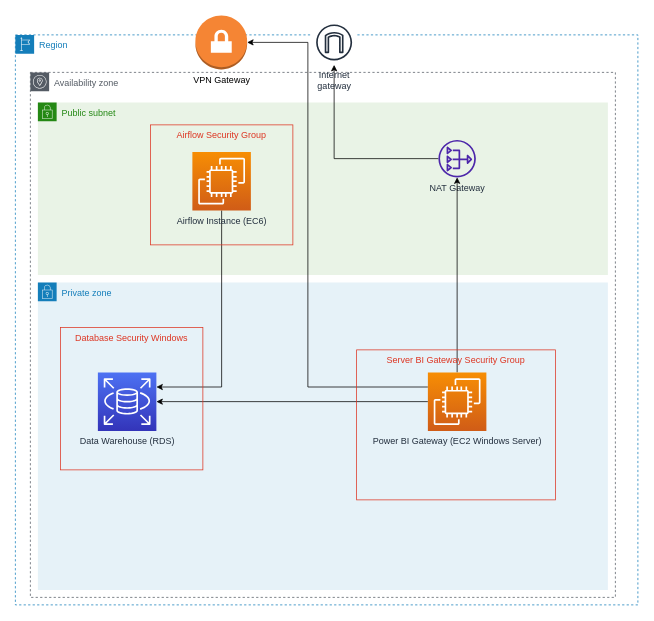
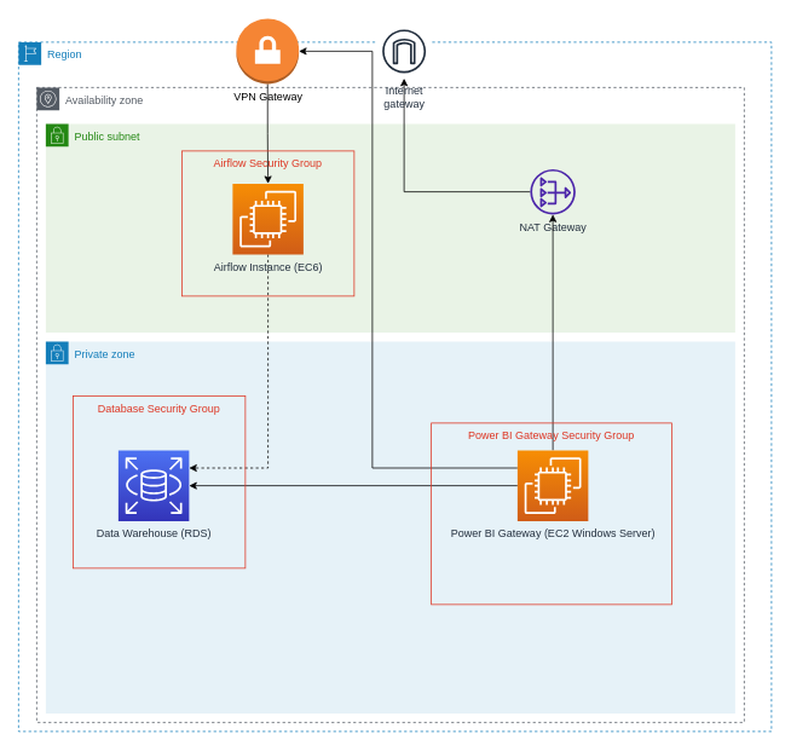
  <mxCell id="0" />
  <mxCell id="1" parent="0" />
  <mxCell id="2" value="Region" style="points=[[0,0],[0.25,0],[0.5,0],[0.75,0],[1,0],[1,0.25],[1,0.5],[1,0.75],[1,1],[0.75,1],[0.5,1],[0.25,1],[0,1],[0,0.75],[0,0.5],[0,0.25]];outlineConnect=0;gradientColor=none;html=1;whiteSpace=wrap;fontSize=12;fontStyle=0;shape=mxgraph.aws4.group;grIcon=mxgraph.aws4.group_region;strokeColor=#147EBA;fillColor=none;verticalAlign=top;align=left;spacingLeft=30;fontColor=#147EBA;dashed=1;" parent="1" vertex="1"><mxGeometry y="46" width="830" height="760" as="geometry" x="20" /></mxCell>
  <mxCell id="3" value="Availability zone" style="sketch=0;outlineConnect=0;gradientColor=none;html=1;whiteSpace=wrap;fontSize=12;fontStyle=0;shape=mxgraph.aws4.group;grIcon=mxgraph.aws4.group_availability_zone;strokeColor=#545B64;fillColor=none;verticalAlign=top;align=left;spacingLeft=30;fontColor=#545B64;dashed=1;" parent="1" vertex="1"><mxGeometry x="40" y="96" width="780" height="700" as="geometry" /></mxCell>
  <mxCell id="4" value="Public subnet" style="points=[[0,0],[0.25,0],[0.5,0],[0.75,0],[1,0],[1,0.25],[1,0.5],[1,0.75],[1,1],[0.75,1],[0.5,1],[0.25,1],[0,1],[0,0.75],[0,0.5],[0,0.25]];outlineConnect=0;gradientColor=none;html=1;whiteSpace=wrap;fontSize=12;fontStyle=0;shape=mxgraph.aws4.group;grIcon=mxgraph.aws4.group_security_group;grStroke=0;strokeColor=#248814;fillColor=#E9F3E6;verticalAlign=top;align=left;spacingLeft=30;fontColor=#248814;dashed=0;" parent="1" vertex="1"><mxGeometry x="50" y="136" width="760" height="230" as="geometry" /></mxCell>
  <mxCell id="5" value="Private zone" style="points=[[0,0],[0.25,0],[0.5,0],[0.75,0],[1,0],[1,0.25],[1,0.5],[1,0.75],[1,1],[0.75,1],[0.5,1],[0.25,1],[0,1],[0,0.75],[0,0.5],[0,0.25]];outlineConnect=0;gradientColor=none;html=1;whiteSpace=wrap;fontSize=12;fontStyle=0;shape=mxgraph.aws4.group;grIcon=mxgraph.aws4.group_security_group;grStroke=0;strokeColor=#147EBA;fillColor=#E6F2F8;verticalAlign=top;align=left;spacingLeft=30;fontColor=#147EBA;dashed=0;" parent="1" vertex="1"><mxGeometry x="50" y="376" width="760" height="410" as="geometry" /></mxCell>
  <mxCell id="6" style="edgeStyle=orthogonalEdgeStyle;rounded=0;orthogonalLoop=1;jettySize=auto;html=1;" parent="1" source="7" target="8" edge="1"><mxGeometry relative="1" as="geometry" /></mxCell>
  <mxCell id="7" value="NAT Gateway&lt;br&gt;" style="sketch=0;outlineConnect=0;fontColor=#232F3E;gradientColor=none;fillColor=#4D27AA;strokeColor=none;dashed=0;verticalLabelPosition=bottom;verticalAlign=top;align=center;html=1;fontSize=12;fontStyle=0;aspect=fixed;pointerEvents=1;shape=mxgraph.aws4.nat_gateway;" parent="1" vertex="1"><mxGeometry x="584" y="186" width="50" height="50" as="geometry" /></mxCell>
  <mxCell id="8" value="Internet&#10;gateway" style="sketch=0;outlineConnect=0;fontColor=#232F3E;gradientColor=none;strokeColor=#232F3E;fillColor=#ffffff;dashed=0;verticalLabelPosition=bottom;verticalAlign=top;align=center;html=1;fontSize=12;fontStyle=0;aspect=fixed;shape=mxgraph.aws4.resourceIcon;resIcon=mxgraph.aws4.internet_gateway;" parent="1" vertex="1"><mxGeometry x="415" y="26" width="60" height="60" as="geometry" /></mxCell>
  <mxCell id="9" style="edgeStyle=orthogonalEdgeStyle;rounded=0;orthogonalLoop=1;jettySize=auto;html=1;exitX=0.5;exitY=0;exitDx=0;exitDy=0;exitPerimeter=0;" parent="1" source="12" target="7" edge="1"><mxGeometry relative="1" as="geometry" /></mxCell>
  <mxCell id="10" style="edgeStyle=orthogonalEdgeStyle;rounded=0;orthogonalLoop=1;jettySize=auto;html=1;exitX=0;exitY=0.5;exitDx=0;exitDy=0;exitPerimeter=0;" parent="1" source="12" target="13" edge="1"><mxGeometry relative="1" as="geometry" /></mxCell>
  <mxCell id="11" style="edgeStyle=orthogonalEdgeStyle;rounded=0;orthogonalLoop=1;jettySize=auto;html=1;exitX=0;exitY=0.25;exitDx=0;exitDy=0;exitPerimeter=0;" edge="1" parent="1" source="12" target="15"><mxGeometry relative="1" as="geometry"><Array as="points"><mxPoint x="410" y="516" /><mxPoint x="410" y="56" /></Array></mxGeometry></mxCell>
  <mxCell id="12" value="Power BI Gateway (EC2 Windows Server)" style="sketch=0;points=[[0,0,0],[0.25,0,0],[0.5,0,0],[0.75,0,0],[1,0,0],[0,1,0],[0.25,1,0],[0.5,1,0],[0.75,1,0],[1,1,0],[0,0.25,0],[0,0.5,0],[0,0.75,0],[1,0.25,0],[1,0.5,0],[1,0.75,0]];outlineConnect=0;fontColor=#232F3E;gradientColor=#F78E04;gradientDirection=north;fillColor=#D05C17;strokeColor=#ffffff;dashed=0;verticalLabelPosition=bottom;verticalAlign=top;align=center;html=1;fontSize=12;fontStyle=0;aspect=fixed;shape=mxgraph.aws4.resourceIcon;resIcon=mxgraph.aws4.ec2;" parent="1" vertex="1"><mxGeometry x="570" y="496" width="78" height="78" as="geometry" /></mxCell>
  <mxCell id="13" value="Data Warehouse (RDS)" style="sketch=0;points=[[0,0,0],[0.25,0,0],[0.5,0,0],[0.75,0,0],[1,0,0],[0,1,0],[0.25,1,0],[0.5,1,0],[0.75,1,0],[1,1,0],[0,0.25,0],[0,0.5,0],[0,0.75,0],[1,0.25,0],[1,0.5,0],[1,0.75,0]];outlineConnect=0;fontColor=#232F3E;gradientColor=#4D72F3;gradientDirection=north;fillColor=#3334B9;strokeColor=#ffffff;dashed=0;verticalLabelPosition=bottom;verticalAlign=top;align=center;html=1;fontSize=12;fontStyle=0;aspect=fixed;shape=mxgraph.aws4.resourceIcon;resIcon=mxgraph.aws4.rds;" parent="1" vertex="1"><mxGeometry x="130" y="496" width="78" height="78" as="geometry" /></mxCell>
+ <mxCell id="14" style="edgeStyle=orthogonalEdgeStyle;rounded=0;orthogonalLoop=1;jettySize=auto;html=1;exitX=0.5;exitY=1;exitDx=0;exitDy=0;exitPerimeter=0;" edge="1" parent="1" source="15" target="19"><mxGeometry relative="1" as="geometry" /></mxCell>
  <mxCell id="15" value="VPN Gateway" style="outlineConnect=0;dashed=0;verticalLabelPosition=bottom;verticalAlign=top;align=center;html=1;shape=mxgraph.aws3.vpn_gateway;fillColor=#F58534;gradientColor=none;" vertex="1" parent="1"><mxGeometry x="260" y="20" width="69" height="72" as="geometry" /></mxCell>
- <mxCell id="16" value="Server BI Gateway Security Group" style="fillColor=none;strokeColor=#DD3522;verticalAlign=top;fontStyle=0;fontColor=#DD3522;" vertex="1" parent="1"><mxGeometry x="475" y="466" width="265" height="200" as="geometry" /></mxCell>
- <mxCell id="17" style="edgeStyle=orthogonalEdgeStyle;rounded=0;orthogonalLoop=1;jettySize=auto;html=1;exitX=0.5;exitY=1;exitDx=0;exitDy=0;exitPerimeter=0;entryX=1;entryY=0.25;entryDx=0;entryDy=0;entryPerimeter=0;" edge="1" parent="1" source="19" target="13"><mxGeometry relative="1" as="geometry" /></mxCell>
+ <mxCell id="16" value="Power BI Gateway Security Group" style="fillColor=none;strokeColor=#DD3522;verticalAlign=top;fontStyle=0;fontColor=#DD3522;" vertex="1" parent="1"><mxGeometry x="475" y="466" width="265" height="200" as="geometry" /></mxCell>
+ <mxCell id="17" style="edgeStyle=orthogonalEdgeStyle;rounded=0;orthogonalLoop=1;jettySize=auto;html=1;exitX=0.5;exitY=1;exitDx=0;exitDy=0;exitPerimeter=0;entryX=1;entryY=0.25;entryDx=0;entryDy=0;entryPerimeter=0;dashed=1;" edge="1" parent="1" source="19" target="13"><mxGeometry relative="1" as="geometry" /></mxCell>
  <mxCell id="18" value="Airflow Security Group" style="fillColor=none;strokeColor=#DD3522;verticalAlign=top;fontStyle=0;fontColor=#DD3522;" vertex="1" parent="1"><mxGeometry x="200" y="166" width="190" height="160" as="geometry" /></mxCell>
  <mxCell id="19" value="Airflow Instance (EC6)" style="sketch=0;points=[[0,0,0],[0.25,0,0],[0.5,0,0],[0.75,0,0],[1,0,0],[0,1,0],[0.25,1,0],[0.5,1,0],[0.75,1,0],[1,1,0],[0,0.25,0],[0,0.5,0],[0,0.75,0],[1,0.25,0],[1,0.5,0],[1,0.75,0]];outlineConnect=0;fontColor=#232F3E;gradientColor=#F78E04;gradientDirection=north;fillColor=#D05C17;strokeColor=#ffffff;dashed=0;verticalLabelPosition=bottom;verticalAlign=top;align=center;html=1;fontSize=12;fontStyle=0;aspect=fixed;shape=mxgraph.aws4.resourceIcon;resIcon=mxgraph.aws4.ec2;" vertex="1" parent="1"><mxGeometry x="256" y="202" width="78" height="78" as="geometry" /></mxCell>
- <mxCell id="20" value="Database Security Windows" style="fillColor=none;strokeColor=#DD3522;verticalAlign=top;fontStyle=0;fontColor=#DD3522;" vertex="1" parent="1"><mxGeometry x="80" y="436" width="190" height="190" as="geometry" /></mxCell>
+ <mxCell id="20" value="Database Security Group" style="fillColor=none;strokeColor=#DD3522;verticalAlign=top;fontStyle=0;fontColor=#DD3522;" vertex="1" parent="1"><mxGeometry x="80" y="436" width="190" height="190" as="geometry" /></mxCell>
